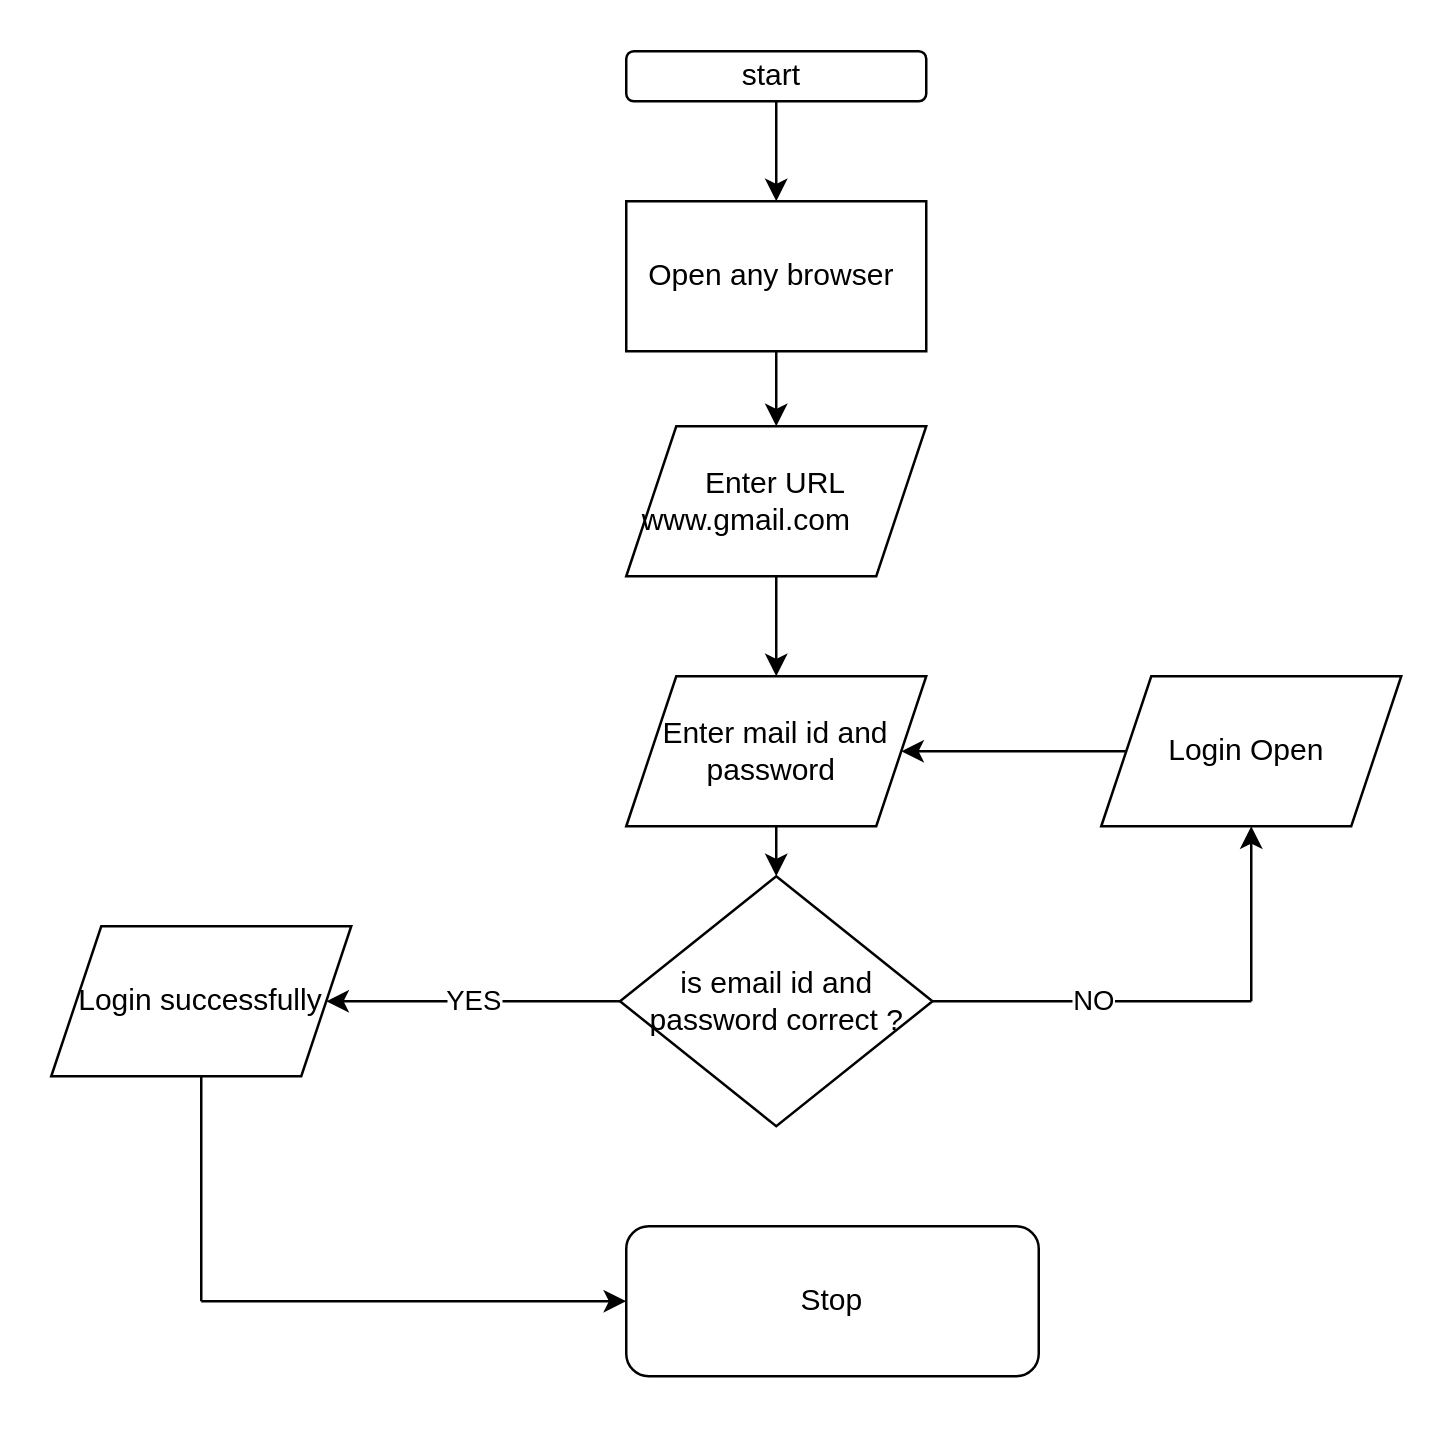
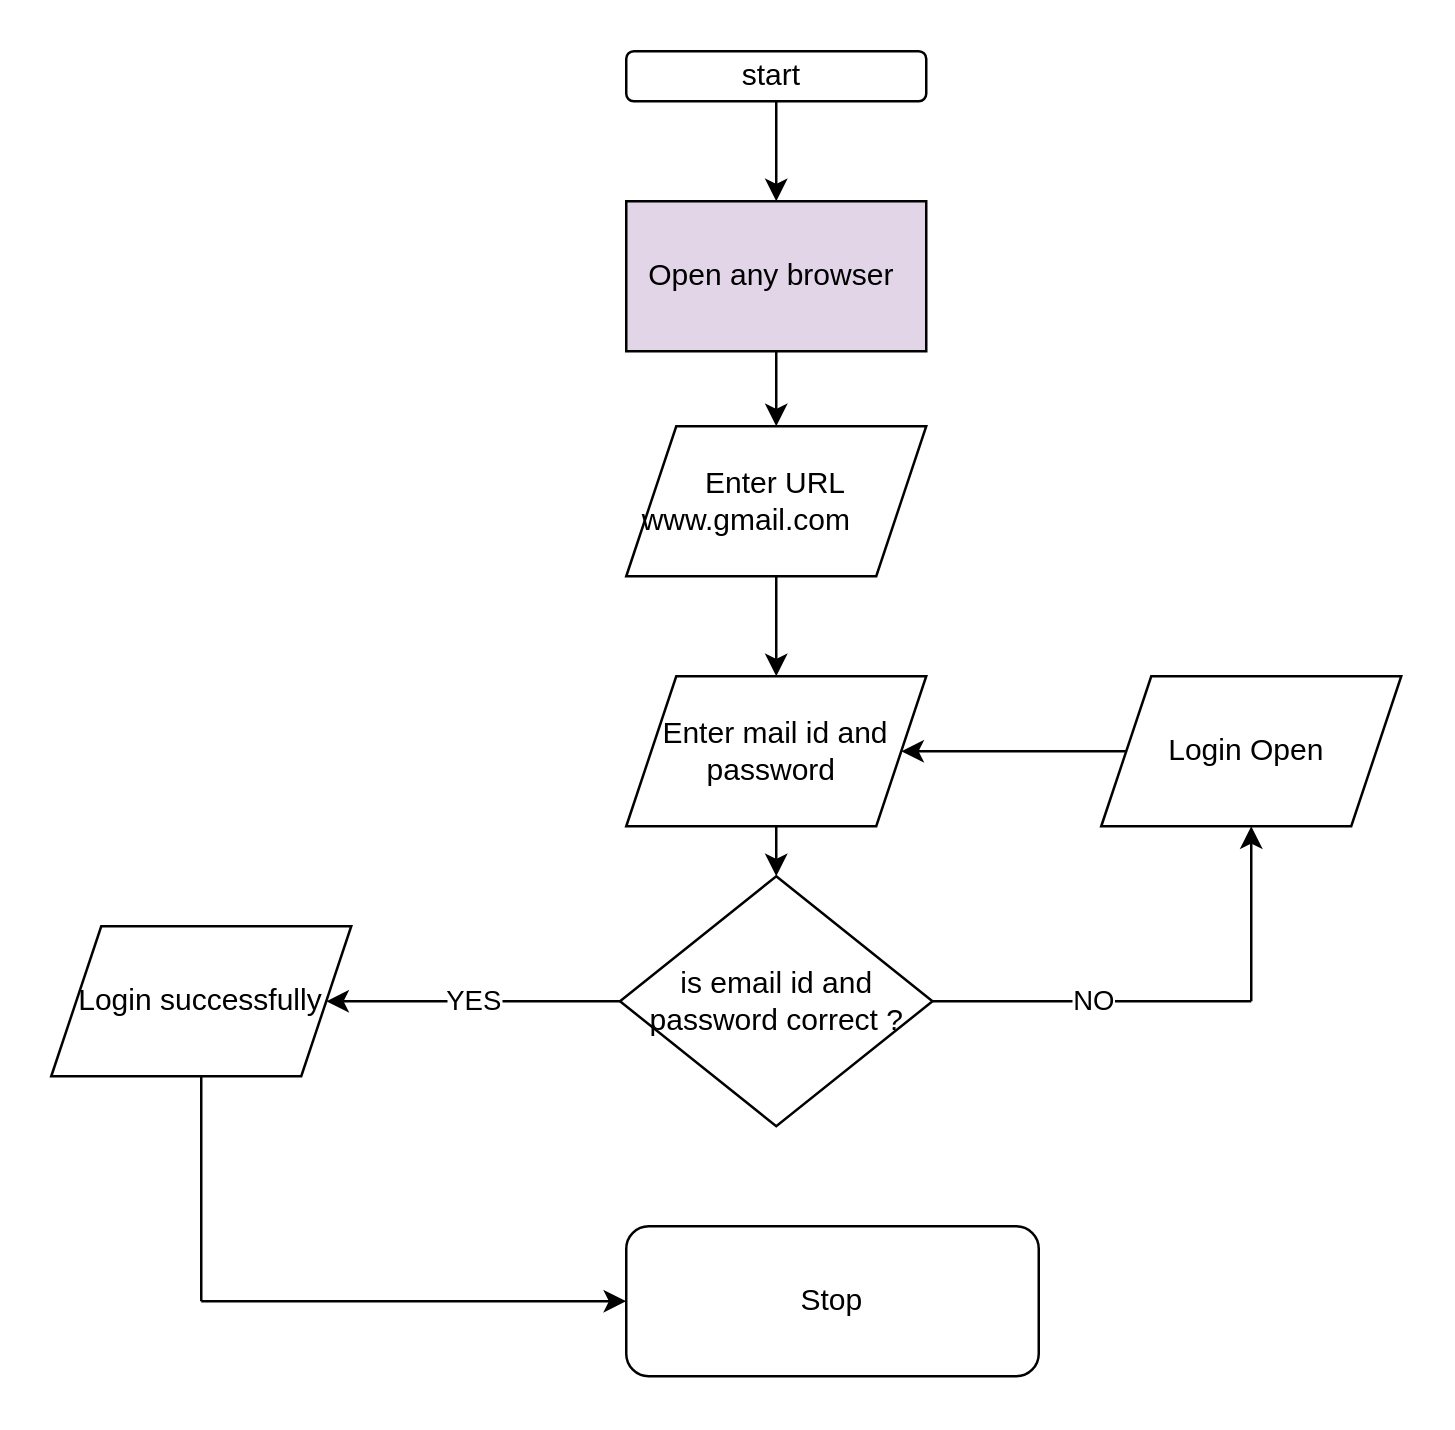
  <mxCell id="0" />
  <mxCell id="1" parent="0" />
  <mxCell id="2" value="start&amp;nbsp;" style="rounded=1;whiteSpace=wrap;html=1;" vertex="1" parent="1"><mxGeometry x="250" y="20" width="120" height="20" as="geometry" /></mxCell>
- <mxCell id="3" value="Open any browser&amp;nbsp;" style="rounded=0;whiteSpace=wrap;html=1;" vertex="1" parent="1"><mxGeometry x="250" y="80" width="120" height="60" as="geometry" /></mxCell>
+ <mxCell id="3" value="Open any browser&amp;nbsp;" style="rounded=0;whiteSpace=wrap;html=1;fillColor=#e1d5e7;" vertex="1" parent="1"><mxGeometry x="250" y="80" width="120" height="60" as="geometry" /></mxCell>
  <mxCell id="4" value="Enter mail id and password&amp;nbsp;" style="shape=parallelogram;perimeter=parallelogramPerimeter;whiteSpace=wrap;html=1;fixedSize=1;" vertex="1" parent="1"><mxGeometry x="250" y="270" width="120" height="60" as="geometry" /></mxCell>
  <mxCell id="5" value="is email id and password correct ?" style="rhombus;whiteSpace=wrap;html=1;" vertex="1" parent="1"><mxGeometry x="247.5" y="350" width="125" height="100" as="geometry" /></mxCell>
  <mxCell id="6" value="Login Open&amp;nbsp;" style="shape=parallelogram;perimeter=parallelogramPerimeter;whiteSpace=wrap;html=1;fixedSize=1;" vertex="1" parent="1"><mxGeometry x="440" y="270" width="120" height="60" as="geometry" /></mxCell>
  <mxCell id="7" value="Login successfully" style="shape=parallelogram;perimeter=parallelogramPerimeter;whiteSpace=wrap;html=1;fixedSize=1;" vertex="1" parent="1"><mxGeometry x="20" y="370" width="120" height="60" as="geometry" /></mxCell>
  <mxCell id="8" value="Stop" style="rounded=1;whiteSpace=wrap;html=1;" vertex="1" parent="1"><mxGeometry x="250" y="490" width="165" height="60" as="geometry" /></mxCell>
  <mxCell id="9" value="Enter URL www.gmail.com&lt;span style=&quot;white-space: pre&quot;&gt;&#09;&lt;/span&gt;" style="shape=parallelogram;perimeter=parallelogramPerimeter;whiteSpace=wrap;html=1;fixedSize=1;" vertex="1" parent="1"><mxGeometry x="250" y="170" width="120" height="60" as="geometry" /></mxCell>
  <mxCell id="10" value="" style="endArrow=classic;html=1;entryX=0.5;entryY=0;entryDx=0;entryDy=0;exitX=0.5;exitY=1;exitDx=0;exitDy=0;" edge="1" parent="1" source="2" target="3"><mxGeometry width="50" height="50" relative="1" as="geometry"><mxPoint x="80" y="90" as="sourcePoint" /><mxPoint x="130" y="40" as="targetPoint" /></mxGeometry></mxCell>
  <mxCell id="11" value="" style="endArrow=classic;html=1;entryX=0.5;entryY=0;entryDx=0;entryDy=0;exitX=0.5;exitY=1;exitDx=0;exitDy=0;" edge="1" parent="1" source="3" target="9"><mxGeometry width="50" height="50" relative="1" as="geometry"><mxPoint x="130" y="200" as="sourcePoint" /><mxPoint x="180" y="150" as="targetPoint" /></mxGeometry></mxCell>
  <mxCell id="12" value="NO" style="endArrow=none;html=1;exitX=1;exitY=0.5;exitDx=0;exitDy=0;" edge="1" parent="1" source="5"><mxGeometry width="50" height="50" relative="1" as="geometry"><mxPoint x="490" y="410" as="sourcePoint" /><mxPoint x="500" y="400" as="targetPoint" /></mxGeometry></mxCell>
  <mxCell id="13" value="" style="endArrow=classic;html=1;" edge="1" parent="1"><mxGeometry width="50" height="50" relative="1" as="geometry"><mxPoint x="500" y="400" as="sourcePoint" /><mxPoint x="500" y="330" as="targetPoint" /></mxGeometry></mxCell>
  <mxCell id="14" value="" style="endArrow=classic;html=1;entryX=1;entryY=0.5;entryDx=0;entryDy=0;" edge="1" parent="1" source="6" target="4"><mxGeometry width="50" height="50" relative="1" as="geometry"><mxPoint x="400" y="330" as="sourcePoint" /><mxPoint x="450" y="280" as="targetPoint" /></mxGeometry></mxCell>
  <mxCell id="15" value="YES" style="endArrow=classic;html=1;exitX=0;exitY=0.5;exitDx=0;exitDy=0;entryX=1;entryY=0.5;entryDx=0;entryDy=0;" edge="1" parent="1" source="5" target="7"><mxGeometry width="50" height="50" relative="1" as="geometry"><mxPoint x="120" y="330" as="sourcePoint" /><mxPoint x="170" y="280" as="targetPoint" /></mxGeometry></mxCell>
  <mxCell id="16" value="" style="endArrow=none;html=1;" edge="1" parent="1" target="7"><mxGeometry width="50" height="50" relative="1" as="geometry"><mxPoint x="80" y="520" as="sourcePoint" /><mxPoint x="140" y="520" as="targetPoint" /></mxGeometry></mxCell>
  <mxCell id="17" value="" style="endArrow=classic;html=1;entryX=0;entryY=0.5;entryDx=0;entryDy=0;" edge="1" parent="1" target="8"><mxGeometry width="50" height="50" relative="1" as="geometry"><mxPoint x="80" y="520" as="sourcePoint" /><mxPoint x="210" y="510" as="targetPoint" /></mxGeometry></mxCell>
  <mxCell id="18" value="" style="endArrow=classic;html=1;entryX=0.5;entryY=0;entryDx=0;entryDy=0;exitX=0.5;exitY=1;exitDx=0;exitDy=0;" edge="1" parent="1" source="9" target="4"><mxGeometry width="50" height="50" relative="1" as="geometry"><mxPoint x="140" y="270" as="sourcePoint" /><mxPoint x="190" y="220" as="targetPoint" /></mxGeometry></mxCell>
  <mxCell id="19" value="" style="endArrow=classic;html=1;entryX=0.5;entryY=0;entryDx=0;entryDy=0;exitX=0.5;exitY=1;exitDx=0;exitDy=0;" edge="1" parent="1" source="4" target="5"><mxGeometry width="50" height="50" relative="1" as="geometry"><mxPoint x="170" y="360" as="sourcePoint" /><mxPoint x="220" y="310" as="targetPoint" /></mxGeometry></mxCell>
